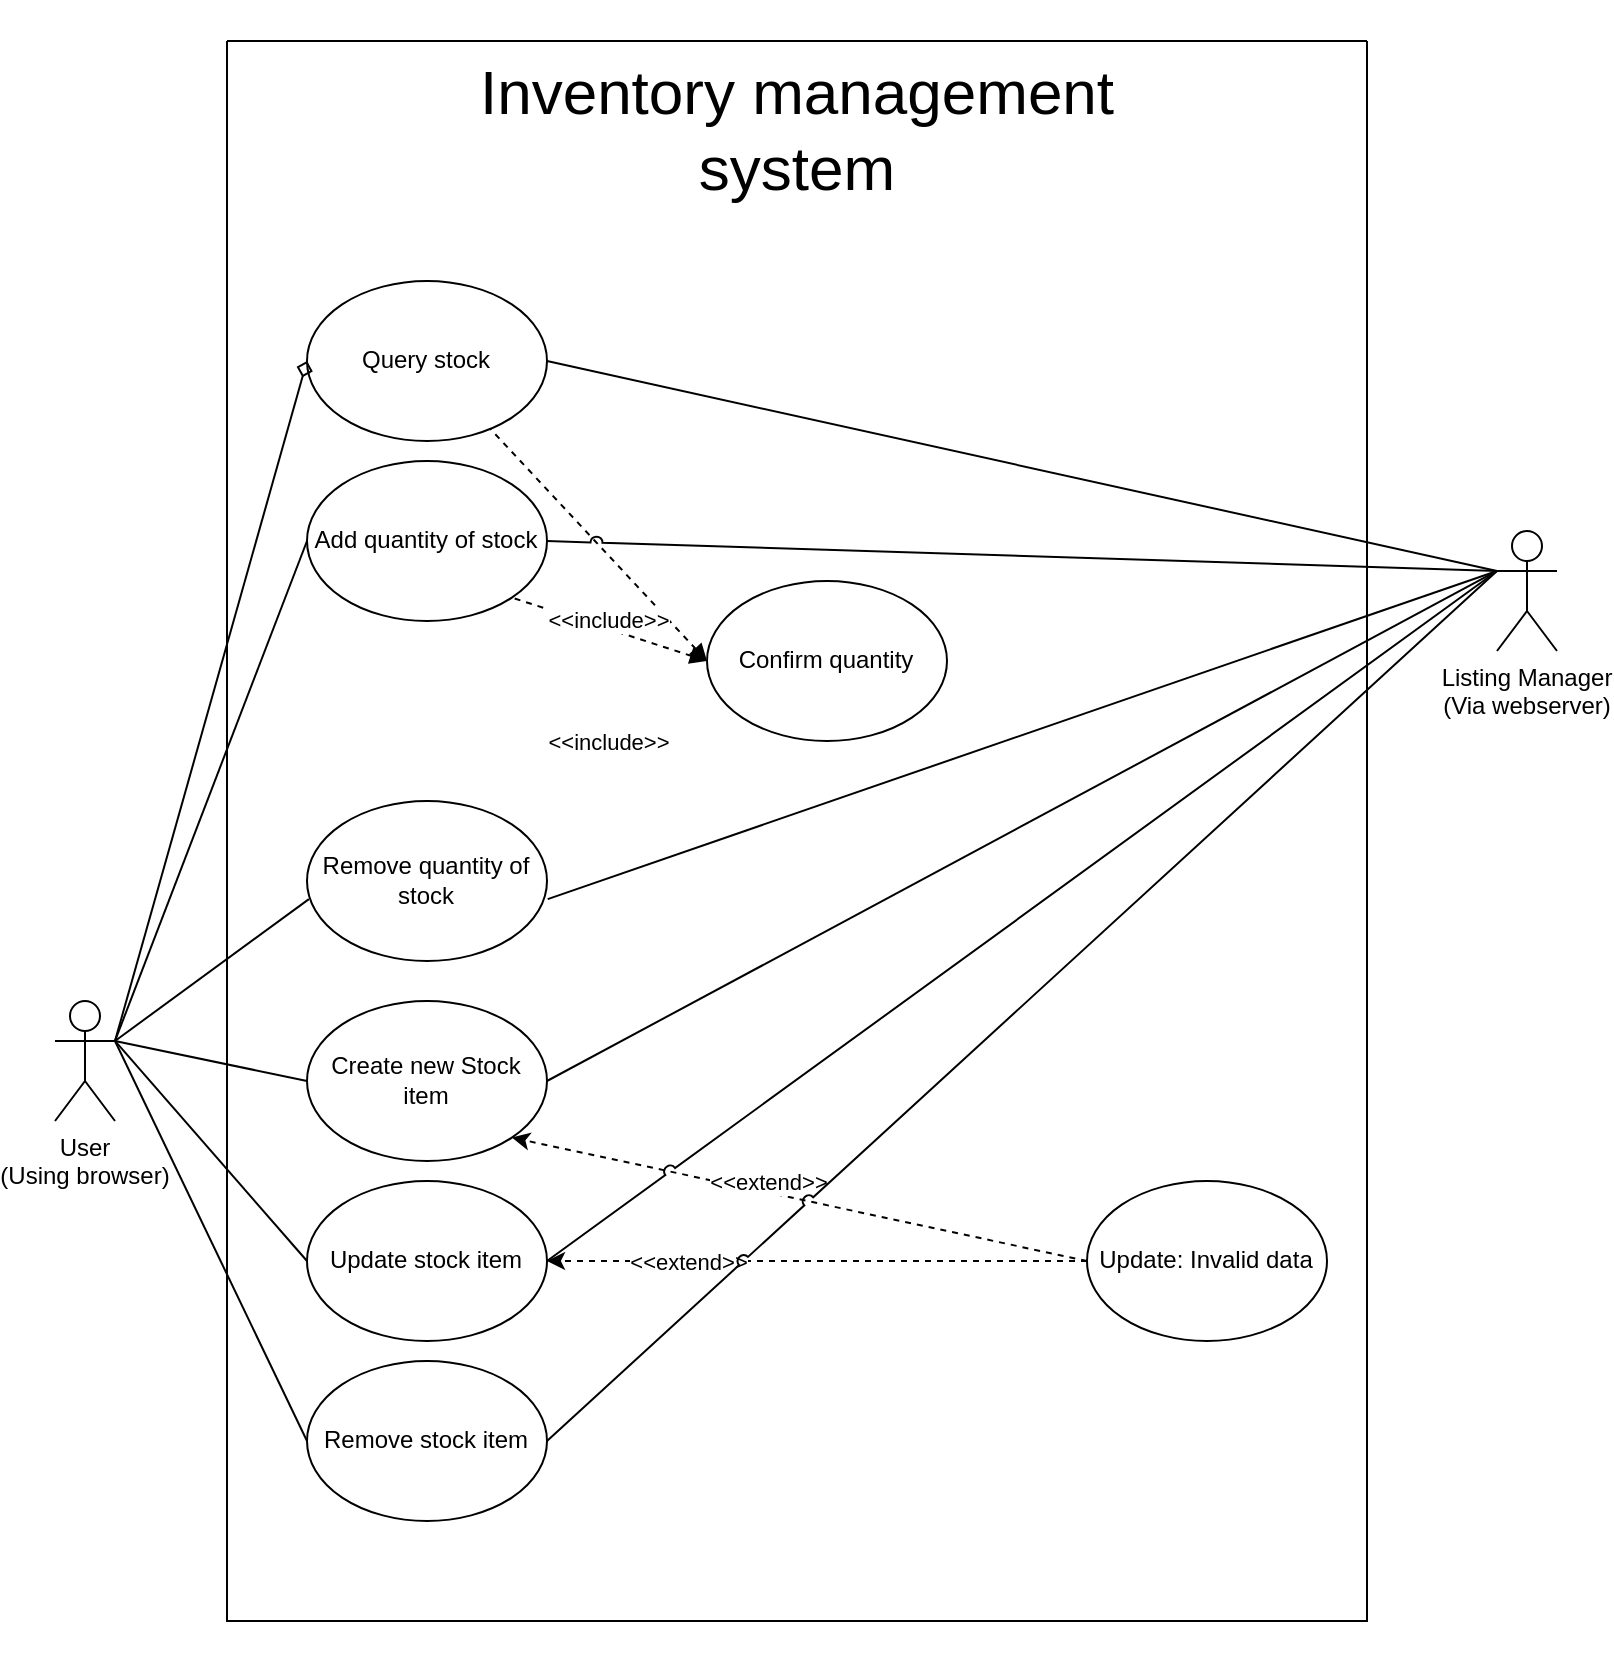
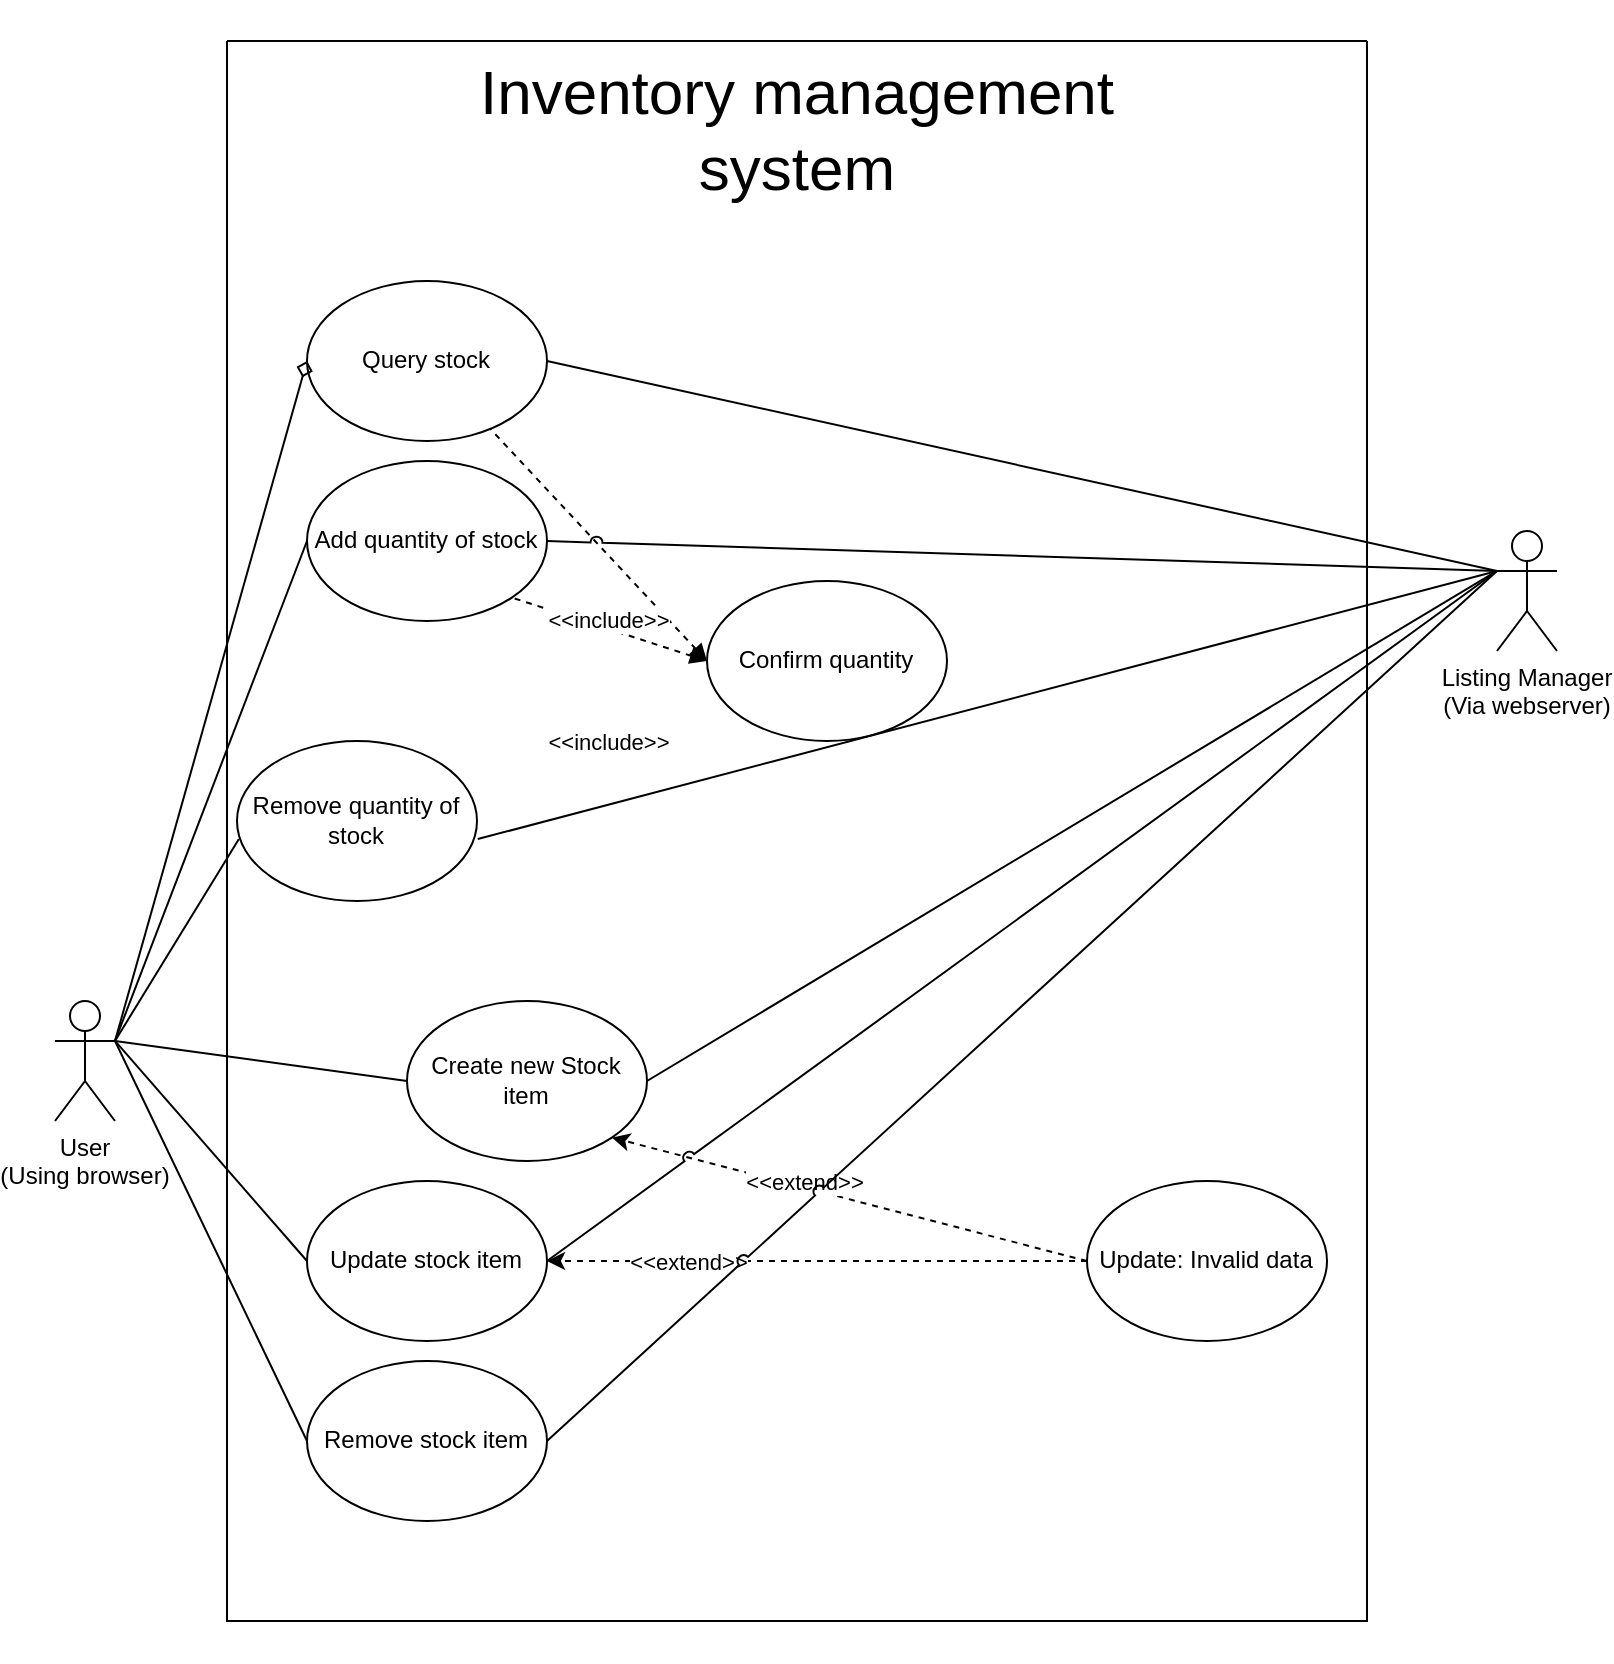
  <mxCell id="0" />
  <mxCell id="1" parent="0" />
  <mxCell id="2" value="" style="swimlane;startSize=0;" parent="1" vertex="1"><mxGeometry x="106" y="20" width="570" height="790" as="geometry"><mxRectangle x="200" y="110" width="50" height="40" as="alternateBounds" /></mxGeometry></mxCell>
  <mxCell id="3" value="Inventory management &lt;br&gt;system" style="text;html=1;align=center;verticalAlign=middle;resizable=0;points=[];autosize=1;strokeColor=none;fillColor=none;fontSize=31;" parent="2" vertex="1"><mxGeometry x="115" width="340" height="90" as="geometry" /></mxCell>
- <mxCell id="4" value="Create new Stock item" style="ellipse;whiteSpace=wrap;html=1;" parent="2" vertex="1"><mxGeometry x="40" y="480" width="120" height="80" as="geometry" /></mxCell>
+ <mxCell id="4" value="Create new Stock item" style="ellipse;whiteSpace=wrap;html=1;" parent="2" vertex="1"><mxGeometry x="90" y="480" width="120" height="80" as="geometry" /></mxCell>
  <mxCell id="5" value="Query stock" style="ellipse;whiteSpace=wrap;html=1;" parent="2" vertex="1"><mxGeometry x="40" y="120" width="120" height="80" as="geometry" /></mxCell>
  <mxCell id="6" value="Add quantity of stock" style="ellipse;whiteSpace=wrap;html=1;" parent="2" vertex="1"><mxGeometry x="40" y="210" width="120" height="80" as="geometry" /></mxCell>
- <mxCell id="7" value="Remove quantity of stock" style="ellipse;whiteSpace=wrap;html=1;" parent="2" vertex="1"><mxGeometry x="40" y="380" width="120" height="80" as="geometry" /></mxCell>
+ <mxCell id="7" value="Remove quantity of stock" style="ellipse;whiteSpace=wrap;html=1;" parent="2" vertex="1"><mxGeometry x="5" y="350" width="120" height="80" as="geometry" /></mxCell>
  <mxCell id="8" value="Update stock item" style="ellipse;whiteSpace=wrap;html=1;" parent="2" vertex="1"><mxGeometry x="40" y="570" width="120" height="80" as="geometry" /></mxCell>
  <mxCell id="9" value="Remove stock item" style="ellipse;whiteSpace=wrap;html=1;" parent="2" vertex="1"><mxGeometry x="40" y="660" width="120" height="80" as="geometry" /></mxCell>
  <mxCell id="10" style="rounded=0;orthogonalLoop=1;jettySize=auto;html=1;exitX=0;exitY=0.5;exitDx=0;exitDy=0;dashed=1;endArrow=none;endFill=0;startArrow=block;startFill=1;" edge="1" parent="2" source="11" target="5"><mxGeometry relative="1" as="geometry" /></mxCell>
  <mxCell id="11" value="Confirm quantity" style="ellipse;whiteSpace=wrap;html=1;" vertex="1" parent="2"><mxGeometry x="240" y="270" width="120" height="80" as="geometry" /></mxCell>
  <mxCell id="12" style="rounded=0;orthogonalLoop=1;jettySize=auto;html=1;exitX=0;exitY=0.5;exitDx=0;exitDy=0;entryX=1;entryY=1;entryDx=0;entryDy=0;dashed=1;endArrow=none;endFill=0;startArrow=block;startFill=1;" edge="1" parent="2" source="11" target="6"><mxGeometry relative="1" as="geometry" /></mxCell>
  <mxCell id="13" value="&amp;lt;&amp;lt;include&amp;gt;&amp;gt;" style="edgeLabel;html=1;align=center;verticalAlign=middle;resizable=0;points=[];" vertex="1" connectable="0" parent="12"><mxGeometry x="0.341" y="1" relative="1" as="geometry"><mxPoint x="16" as="offset" /></mxGeometry></mxCell>
  <mxCell id="14" value="&amp;lt;&amp;lt;include&amp;gt;&amp;gt;" style="edgeLabel;html=1;align=center;verticalAlign=middle;resizable=0;points=[];" vertex="1" connectable="0" parent="2"><mxGeometry x="190.001" y="350.003" as="geometry" /></mxCell>
  <mxCell id="15" style="rounded=0;orthogonalLoop=1;jettySize=auto;html=1;exitX=0;exitY=0.5;exitDx=0;exitDy=0;entryX=1;entryY=1;entryDx=0;entryDy=0;dashed=1;" edge="1" parent="2" source="19" target="4"><mxGeometry relative="1" as="geometry" /></mxCell>
  <mxCell id="16" value="&amp;lt;&amp;lt;extend&amp;gt;&amp;gt;" style="edgeLabel;html=1;align=center;verticalAlign=middle;resizable=0;points=[];" vertex="1" connectable="0" parent="15"><mxGeometry x="-0.29" y="-1" relative="1" as="geometry"><mxPoint x="-58" y="-17" as="offset" /></mxGeometry></mxCell>
  <mxCell id="17" style="rounded=0;orthogonalLoop=1;jettySize=auto;html=1;entryX=1;entryY=0.5;entryDx=0;entryDy=0;dashed=1;" edge="1" parent="2" source="19" target="8"><mxGeometry relative="1" as="geometry" /></mxCell>
  <mxCell id="18" value="&amp;lt;&amp;lt;extend&amp;gt;&amp;gt;" style="edgeLabel;html=1;align=center;verticalAlign=middle;resizable=0;points=[];" vertex="1" connectable="0" parent="17"><mxGeometry x="-0.192" relative="1" as="geometry"><mxPoint x="-91" as="offset" /></mxGeometry></mxCell>
  <mxCell id="19" value="Update: Invalid data" style="ellipse;whiteSpace=wrap;html=1;" vertex="1" parent="2"><mxGeometry x="430" y="570" width="120" height="80" as="geometry" /></mxCell>
  <mxCell id="20" value="Listing Manager&lt;div&gt;(Via webserver)&lt;/div&gt;" style="shape=umlActor;verticalLabelPosition=bottom;verticalAlign=top;html=1;outlineConnect=0;" parent="1" vertex="1"><mxGeometry x="741" y="265" width="30" height="60" as="geometry" /></mxCell>
  <mxCell id="21" style="rounded=0;orthogonalLoop=1;jettySize=auto;html=1;exitX=0;exitY=0.333;exitDx=0;exitDy=0;exitPerimeter=0;entryX=1;entryY=0.5;entryDx=0;entryDy=0;endArrow=none;endFill=0;jumpStyle=arc;" parent="1" source="20" target="5" edge="1"><mxGeometry relative="1" as="geometry" /></mxCell>
  <mxCell id="22" style="rounded=0;orthogonalLoop=1;jettySize=auto;html=1;exitX=0;exitY=0.333;exitDx=0;exitDy=0;exitPerimeter=0;entryX=1;entryY=0.5;entryDx=0;entryDy=0;endArrow=none;endFill=0;jumpStyle=arc;" parent="1" source="20" target="6" edge="1"><mxGeometry relative="1" as="geometry" /></mxCell>
  <mxCell id="23" style="rounded=0;orthogonalLoop=1;jettySize=auto;html=1;exitX=0;exitY=0.333;exitDx=0;exitDy=0;exitPerimeter=0;entryX=1;entryY=0.5;entryDx=0;entryDy=0;endArrow=none;endFill=0;jumpStyle=arc;" parent="1" source="20" target="4" edge="1"><mxGeometry relative="1" as="geometry" /></mxCell>
  <mxCell id="24" style="rounded=0;orthogonalLoop=1;jettySize=auto;html=1;exitX=0;exitY=0.333;exitDx=0;exitDy=0;exitPerimeter=0;entryX=1;entryY=0.5;entryDx=0;entryDy=0;endArrow=none;endFill=0;jumpStyle=arc;" parent="1" source="20" target="8" edge="1"><mxGeometry relative="1" as="geometry" /></mxCell>
  <mxCell id="25" style="rounded=0;orthogonalLoop=1;jettySize=auto;html=1;exitX=0;exitY=0.333;exitDx=0;exitDy=0;exitPerimeter=0;entryX=1;entryY=0.5;entryDx=0;entryDy=0;endArrow=none;endFill=0;jumpStyle=arc;" parent="1" source="20" target="9" edge="1"><mxGeometry relative="1" as="geometry" /></mxCell>
  <mxCell id="26" style="rounded=0;orthogonalLoop=1;jettySize=auto;html=1;exitX=0;exitY=0.333;exitDx=0;exitDy=0;exitPerimeter=0;entryX=1.003;entryY=0.613;entryDx=0;entryDy=0;endArrow=none;endFill=0;jumpStyle=arc;entryPerimeter=0;" parent="1" source="20" target="7" edge="1"><mxGeometry relative="1" as="geometry"><mxPoint x="726" y="460" as="sourcePoint" /><mxPoint x="296" y="190" as="targetPoint" /></mxGeometry></mxCell>
  <mxCell id="27" value="User&lt;br&gt;(Using browser)" style="shape=umlActor;verticalLabelPosition=bottom;verticalAlign=top;html=1;outlineConnect=0;" parent="1" vertex="1"><mxGeometry x="20" y="500" width="30" height="60" as="geometry" /></mxCell>
  <mxCell id="28" style="rounded=0;orthogonalLoop=1;jettySize=auto;html=1;exitX=1;exitY=0.333;exitDx=0;exitDy=0;exitPerimeter=0;entryX=0;entryY=0.5;entryDx=0;entryDy=0;endArrow=diamond;endFill=0;jumpStyle=arc;" parent="1" source="27" target="5" edge="1"><mxGeometry relative="1" as="geometry" /></mxCell>
  <mxCell id="29" style="rounded=0;orthogonalLoop=1;jettySize=auto;html=1;exitX=1;exitY=0.333;exitDx=0;exitDy=0;exitPerimeter=0;entryX=0;entryY=0.5;entryDx=0;entryDy=0;endArrow=none;endFill=0;jumpStyle=arc;" parent="1" source="27" target="6" edge="1"><mxGeometry relative="1" as="geometry" /></mxCell>
  <mxCell id="30" style="rounded=0;orthogonalLoop=1;jettySize=auto;html=1;exitX=1;exitY=0.333;exitDx=0;exitDy=0;exitPerimeter=0;entryX=0.008;entryY=0.613;entryDx=0;entryDy=0;entryPerimeter=0;endArrow=none;endFill=0;jumpStyle=arc;" parent="1" source="27" target="7" edge="1"><mxGeometry relative="1" as="geometry" /></mxCell>
  <mxCell id="31" style="rounded=0;orthogonalLoop=1;jettySize=auto;html=1;exitX=1;exitY=0.333;exitDx=0;exitDy=0;exitPerimeter=0;entryX=0;entryY=0.5;entryDx=0;entryDy=0;endArrow=none;endFill=0;" edge="1" parent="1" source="27" target="4"><mxGeometry relative="1" as="geometry" /></mxCell>
  <mxCell id="32" style="rounded=0;orthogonalLoop=1;jettySize=auto;html=1;exitX=1;exitY=0.333;exitDx=0;exitDy=0;exitPerimeter=0;entryX=0;entryY=0.5;entryDx=0;entryDy=0;endArrow=none;endFill=0;" edge="1" parent="1" source="27" target="8"><mxGeometry relative="1" as="geometry"><mxPoint x="110" y="640" as="targetPoint" /></mxGeometry></mxCell>
  <mxCell id="33" style="rounded=0;orthogonalLoop=1;jettySize=auto;html=1;exitX=1;exitY=0.333;exitDx=0;exitDy=0;exitPerimeter=0;entryX=0;entryY=0.5;entryDx=0;entryDy=0;endArrow=none;endFill=0;" edge="1" parent="1" source="27" target="9"><mxGeometry relative="1" as="geometry" /></mxCell>
